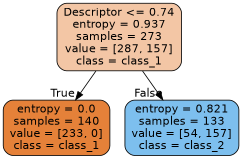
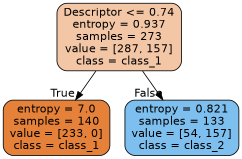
  digraph {
    node [color=black fontname=helvetica shape=box style="filled, rounded"]
    edge [fontname=helvetica labeldistance=2.5]
    n1 [fillcolor="#f3c6a5" label="Descriptor <= 0.74\nentropy = 0.937\nsamples = 273\nvalue = [287, 157]\nclass = class_1"]
-   n2 [fillcolor="#e58139" label="entropy = 0.0\nsamples = 140\nvalue = [233, 0]\nclass = class_1"]
+   n2 [fillcolor="#e58139" label="entropy = 7.0\nsamples = 140\nvalue = [233, 0]\nclass = class_1"]
    n3 [fillcolor="#7dbfee" label="entropy = 0.821\nsamples = 133\nvalue = [54, 157]\nclass = class_2"]
    n1 -> n2 [headlabel=True labelangle=45]
    n1 -> n3 [headlabel=False labelangle=-45]
  }
